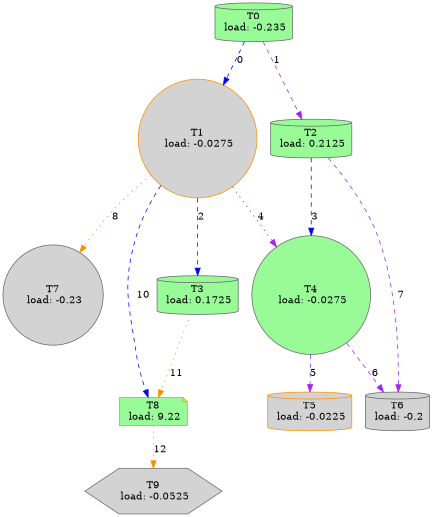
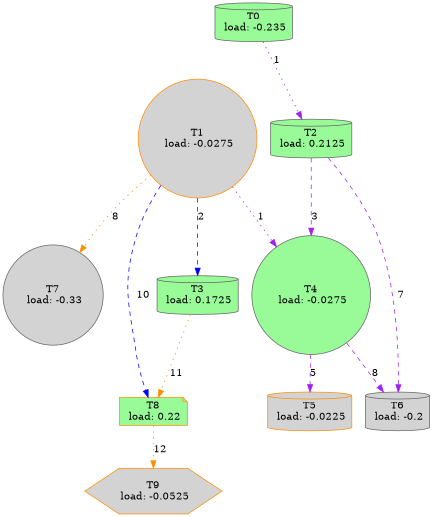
  digraph {
    node [color=gray40 fillcolor=palegreen shape=cylinder style=filled]
    edge [color=purple style=dashed]
    n1 [label="T0\n load: -0.235"]
    n2 [color=darkorange fillcolor=lightgrey label="T1\n load: -0.0275" shape=circle]
    n3 [label="T2\n load: 0.2125"]
    n4 [label="T3\n load: 0.1725"]
    n5 [label="T4\n load: -0.0275" shape=circle]
-   n6 [fillcolor=lightgrey label="T7\n load: -0.23" shape=circle]
-   n7 [color=darkorange label="T8\n load: 9.22" shape=note]
+   n6 [fillcolor=lightgrey label="T7\n load: -0.33" shape=circle]
+   n7 [color=darkorange label="T8\n load: 0.22" shape=note]
    n8 [fillcolor=lightgrey label="T6\n load: -0.2"]
    n9 [color=darkorange fillcolor=lightgrey label="T5\n load: -0.0225"]
-   n10 [fillcolor=lightgrey label="T9\n load: -0.0525" shape=hexagon]
-   n1 -> n2 [color=blue label=0]
-   n1 -> n3 [label=1]
+   n10 [color=darkorange fillcolor=lightgrey label="T9\n load: -0.0525" shape=hexagon]
+   n1 -> n3 [label=1 style=dotted]
    n2 -> n4 [color=blue label=2]
-   n2 -> n5 [label=4 style=dotted]
+   n2 -> n5 [label=1 style=dotted]
    n2 -> n6 [color=darkorange label=8 style=dotted]
    n2 -> n7 [color=blue label=10]
-   n3 -> n5 [color=blue label=3]
+   n3 -> n5 [label=3]
    n3 -> n8 [label=7]
    n4 -> n7 [color=darkorange label=11 style=dotted]
-   n5 -> n8 [label=6]
+   n5 -> n8 [label=8]
    n5 -> n9 [label=5]
    n7 -> n10 [color=darkorange label=12 style=dotted]
  }
